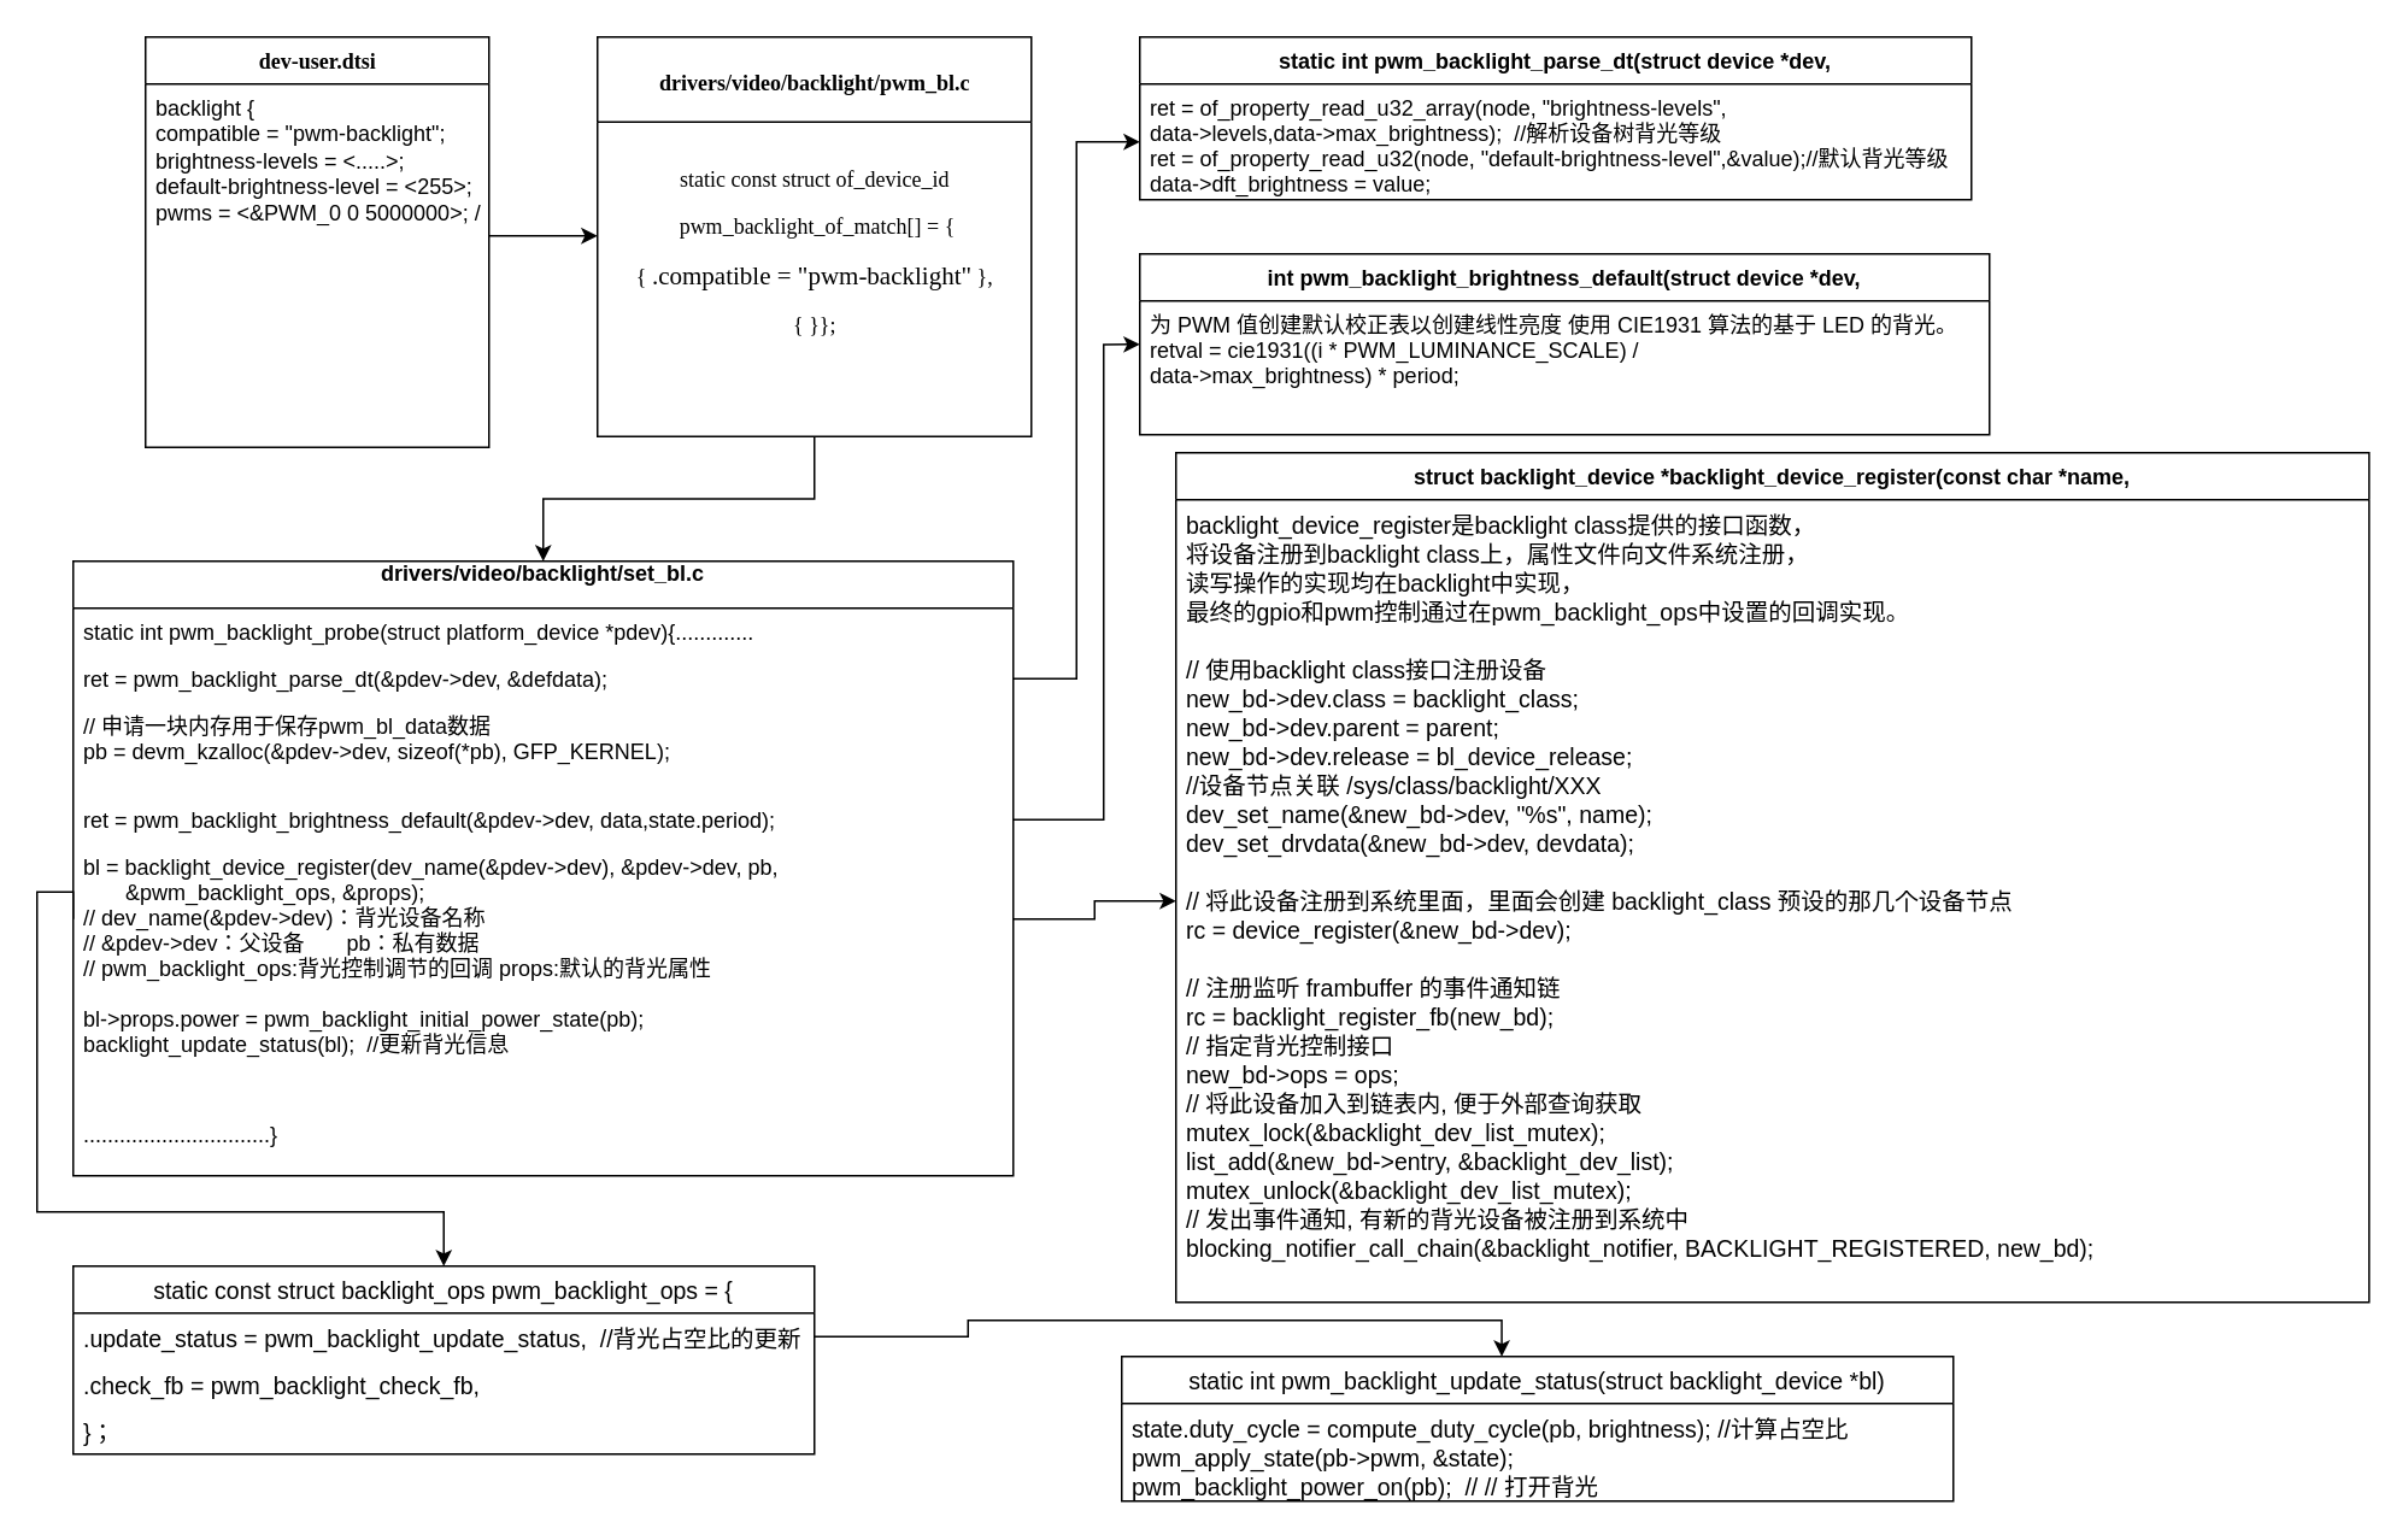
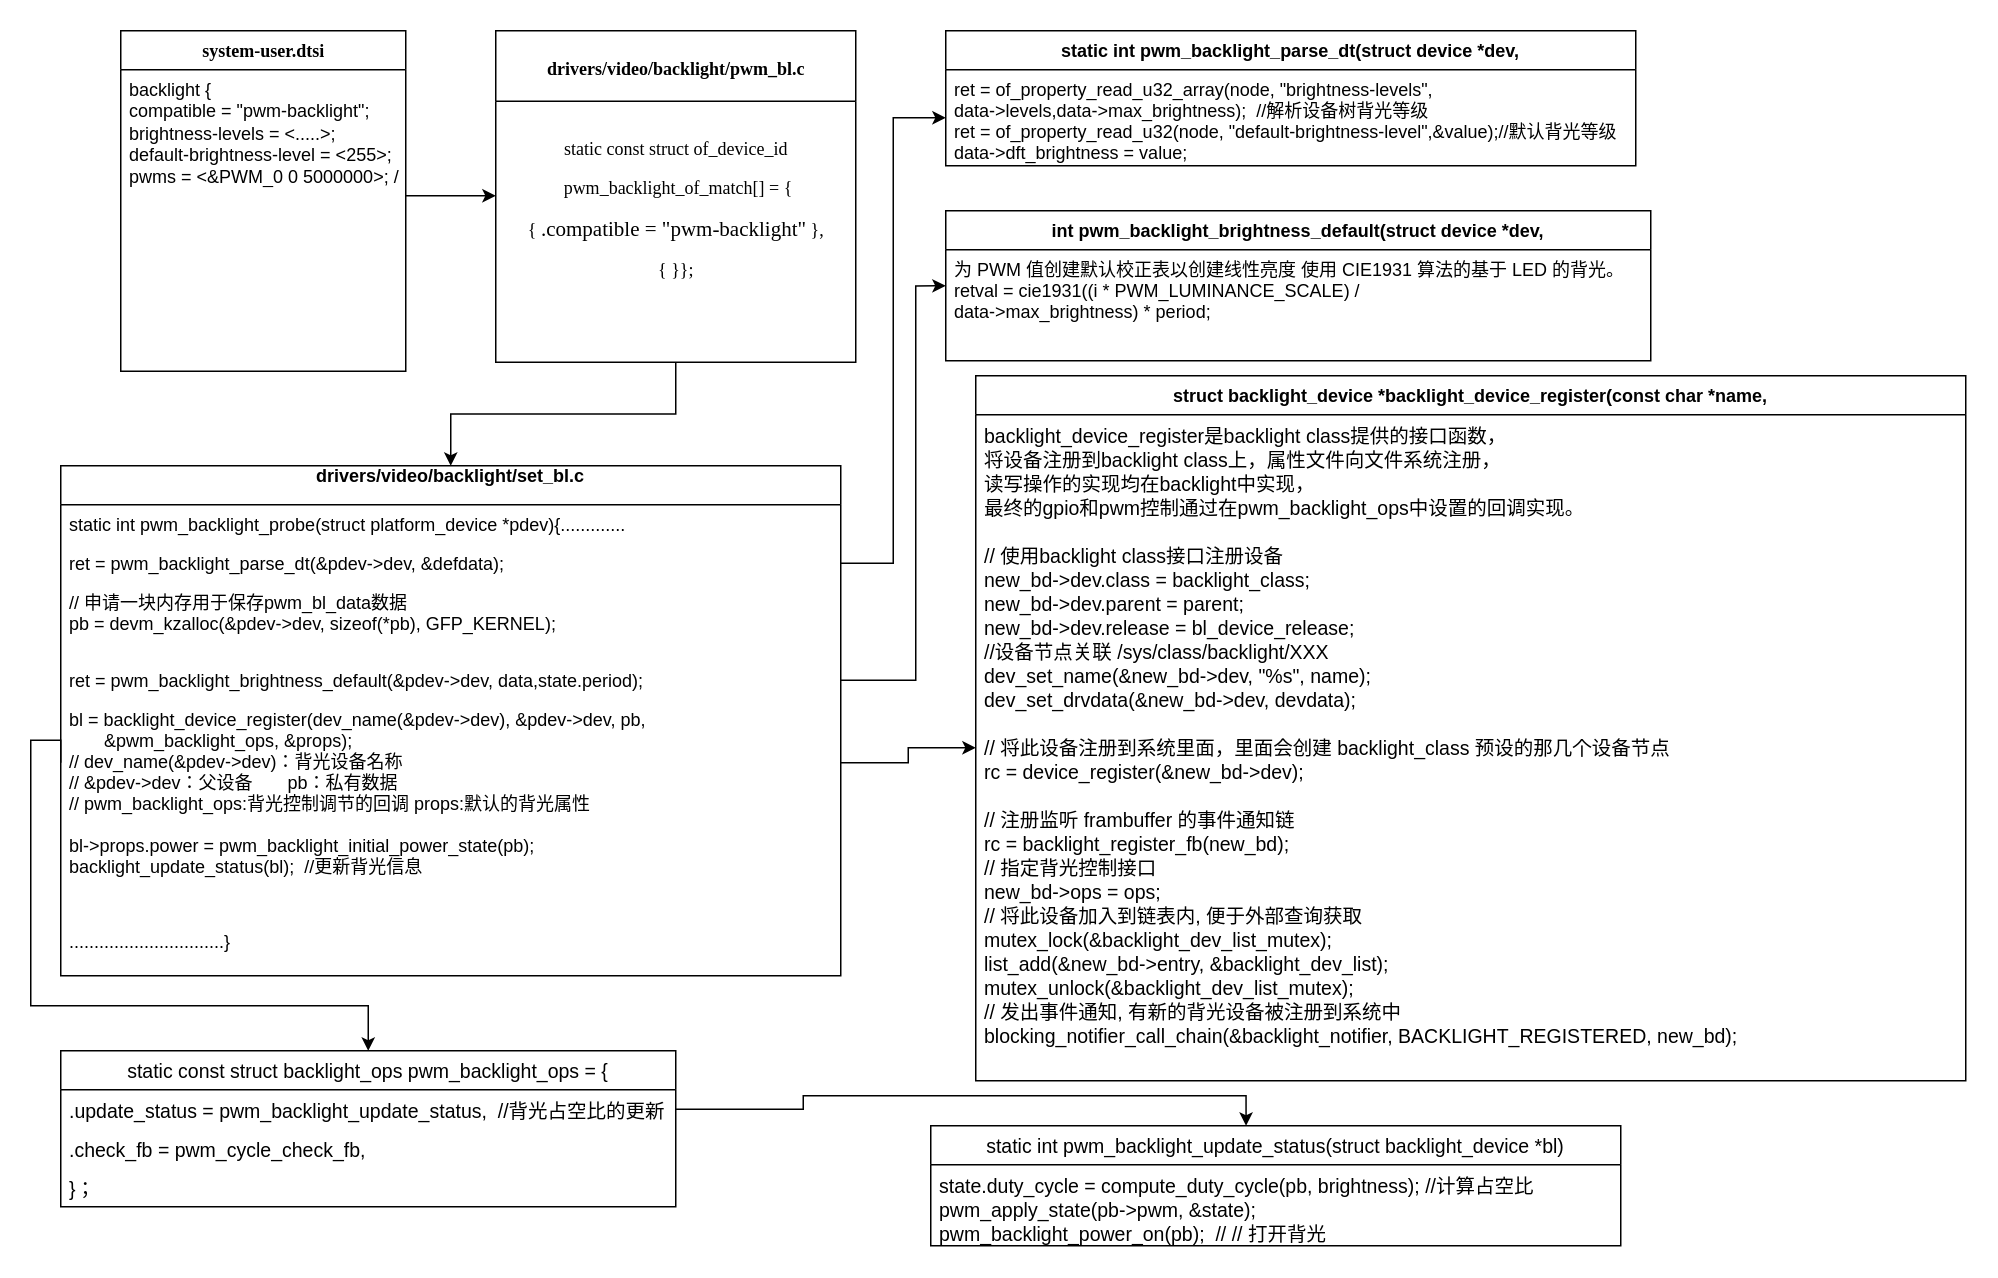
  <mxCell id="0" />
  <mxCell id="1" parent="0" />
- <mxCell id="2" value="dev-user.dtsi" style="swimlane;html=1;fontStyle=1;align=center;verticalAlign=top;childLayout=stackLayout;horizontal=1;startSize=26;horizontalStack=0;resizeParent=1;resizeLast=0;collapsible=1;marginBottom=0;swimlaneFillColor=#ffffff;rounded=0;shadow=0;comic=0;labelBackgroundColor=none;strokeWidth=1;fillColor=none;fontFamily=Verdana;fontSize=12" parent="1" vertex="1"><mxGeometry x="80" y="20" width="190" height="227" as="geometry" /></mxCell>
+ <mxCell id="2" value="system-user.dtsi" style="swimlane;html=1;fontStyle=1;align=center;verticalAlign=top;childLayout=stackLayout;horizontal=1;startSize=26;horizontalStack=0;resizeParent=1;resizeLast=0;collapsible=1;marginBottom=0;swimlaneFillColor=#ffffff;rounded=0;shadow=0;comic=0;labelBackgroundColor=none;strokeWidth=1;fillColor=none;fontFamily=Verdana;fontSize=12" parent="1" vertex="1"><mxGeometry x="80" y="20" width="190" height="227" as="geometry" /></mxCell>
  <mxCell id="3" value="&lt;div&gt;backlight {&lt;/div&gt;&lt;div&gt;&lt;span style=&quot;&quot;&gt;   &lt;/span&gt;compatible = &quot;pwm-backlight&quot;;&lt;/div&gt;&lt;div&gt;brightness-levels = &amp;lt;.....&amp;gt;;&lt;br&gt;&lt;/div&gt;&lt;div&gt;default-brightness-level = &amp;lt;255&amp;gt;;&lt;br&gt;&lt;/div&gt;&lt;div&gt;pwms = &amp;lt;&amp;amp;PWM_0 0 5000000&amp;gt;; /&lt;br&gt;&lt;/div&gt;" style="text;html=1;strokeColor=none;fillColor=none;align=left;verticalAlign=top;spacingLeft=4;spacingRight=4;whiteSpace=wrap;overflow=hidden;rotatable=0;points=[[0,0.5],[1,0.5]];portConstraint=eastwest;" parent="2" vertex="1"><mxGeometry y="26" width="190" height="124" as="geometry" /></mxCell>
  <mxCell id="4" value="+ method(device): type" style="text;html=1;strokeColor=none;fillColor=none;align=left;verticalAlign=top;spacingLeft=4;spacingRight=4;whiteSpace=wrap;overflow=hidden;rotatable=0;points=[[0,0.5],[1,0.5]];portConstraint=eastwest;" parent="2" vertex="1"><mxGeometry y="150" width="190" height="6" as="geometry" /></mxCell>
  <mxCell id="5" style="edgeStyle=orthogonalEdgeStyle;rounded=0;orthogonalLoop=1;jettySize=auto;html=1;exitX=0.5;exitY=1;exitDx=0;exitDy=0;entryX=0.5;entryY=0;entryDx=0;entryDy=0;" edge="1" parent="1" source="6" target="14"><mxGeometry relative="1" as="geometry" /></mxCell>
  <mxCell id="6" value="&lt;p class=&quot;MsoNormal&quot;&gt;drivers/video/backlight/pwm_bl.c&lt;/p&gt;&lt;p class=&quot;MsoNormal&quot;&gt;&lt;span style=&quot;background-color: initial;&quot;&gt;&lt;br&gt;&lt;/span&gt;&lt;/p&gt;&lt;p class=&quot;MsoNormal&quot;&gt;&lt;span style=&quot;font-weight: normal;&quot;&gt;&lt;span style=&quot;background-color: initial;&quot;&gt;static const&amp;nbsp;&lt;/span&gt;&lt;span style=&quot;background-color: initial;&quot;&gt;struct of_device_id&lt;/span&gt;&lt;/span&gt;&lt;/p&gt;&lt;p class=&quot;MsoNormal&quot;&gt;&lt;span style=&quot;font-weight: normal;&quot;&gt;&lt;span style=&quot;background-color: initial;&quot;&gt;&amp;nbsp;pwm_backlight_of_match[] = {&lt;/span&gt;&lt;br&gt;&lt;/span&gt;&lt;/p&gt;&lt;p class=&quot;MsoNormal&quot;&gt;&lt;span style=&quot;font-weight: normal;&quot;&gt;&lt;/span&gt;&lt;/p&gt;&lt;p class=&quot;MsoNormal&quot;&gt;&lt;span style=&quot;font-weight: normal;&quot;&gt;&lt;span&gt; &lt;/span&gt;&lt;span&gt;{ &lt;/span&gt;&lt;span style=&quot;font-family: Calibri; font-size: 10.5pt;&quot;&gt;.compatible = &quot;pwm-backlight&quot;&lt;/span&gt;&lt;span&gt;&amp;nbsp;},&lt;/span&gt;&lt;span&gt;&lt;/span&gt;&lt;/span&gt;&lt;/p&gt;&lt;p class=&quot;MsoNormal&quot;&gt;&lt;span style=&quot;font-weight: normal;&quot;&gt;&lt;span&gt; &lt;/span&gt;&lt;span&gt;{ }&lt;/span&gt;&lt;span style=&quot;background-color: initial;&quot;&gt;};&lt;/span&gt;&lt;/span&gt;&lt;/p&gt;&lt;p class=&quot;MsoNormal&quot;&gt;&lt;br&gt;&lt;/p&gt;&lt;p class=&quot;MsoNormal&quot;&gt;&lt;span&gt;&lt;br&gt;&lt;/span&gt;&lt;/p&gt;&lt;p class=&quot;MsoNormal&quot;&gt;&lt;span&gt;&lt;br&gt;&lt;/span&gt;&lt;/p&gt;&lt;p class=&quot;MsoNormal&quot;&gt;&lt;span&gt;&lt;br&gt;&lt;/span&gt;&lt;/p&gt;&lt;p class=&quot;MsoNormal&quot;&gt;&lt;span&gt;&lt;br&gt;&lt;/span&gt;&lt;/p&gt;&lt;br&gt;&lt;p class=&quot;MsoNormal&quot;&gt;&lt;span&gt;&lt;/span&gt;&lt;/p&gt;" style="swimlane;html=1;fontStyle=1;align=center;verticalAlign=top;childLayout=stackLayout;horizontal=1;startSize=47;horizontalStack=0;resizeParent=1;resizeLast=0;collapsible=1;marginBottom=0;swimlaneFillColor=#ffffff;rounded=0;shadow=0;comic=0;labelBackgroundColor=none;strokeWidth=1;fillColor=none;fontFamily=Verdana;fontSize=12" parent="1" vertex="1"><mxGeometry x="330" y="20" width="240" height="221" as="geometry" /></mxCell>
  <mxCell id="7" value="" style="endArrow=classic;html=1;rounded=0;" edge="1" parent="1"><mxGeometry width="50" height="50" relative="1" as="geometry"><mxPoint x="270" y="130" as="sourcePoint" /><mxPoint x="330" y="130" as="targetPoint" /></mxGeometry></mxCell>
  <mxCell id="8" value="static int pwm_backlight_parse_dt(struct device *dev," style="swimlane;fontStyle=1;childLayout=stackLayout;horizontal=1;startSize=26;fillColor=none;horizontalStack=0;resizeParent=1;resizeParentMax=0;resizeLast=0;collapsible=1;marginBottom=0;" vertex="1" parent="1"><mxGeometry x="630" y="20" width="460" height="90" as="geometry" /></mxCell>
  <mxCell id="9" value="ret = of_property_read_u32_array(node, &quot;brightness-levels&quot;,&#10;       data-&gt;levels,data-&gt;max_brightness);  //解析设备树背光等级&#10;ret = of_property_read_u32(node, &quot;default-brightness-level&quot;,&amp;value);//默认背光等级&#10;  data-&gt;dft_brightness = value;" style="text;strokeColor=none;fillColor=none;align=left;verticalAlign=top;spacingLeft=4;spacingRight=4;overflow=hidden;rotatable=0;points=[[0,0.5],[1,0.5]];portConstraint=eastwest;" vertex="1" parent="8"><mxGeometry y="26" width="460" height="64" as="geometry" /></mxCell>
  <mxCell id="10" value="int pwm_backlight_brightness_default(struct device *dev," style="swimlane;fontStyle=1;childLayout=stackLayout;horizontal=1;startSize=26;fillColor=none;horizontalStack=0;resizeParent=1;resizeParentMax=0;resizeLast=0;collapsible=1;marginBottom=0;" vertex="1" parent="1"><mxGeometry x="630" y="140" width="470" height="100" as="geometry" /></mxCell>
  <mxCell id="11" value="为 PWM 值创建默认校正表以创建线性亮度 使用 CIE1931 算法的基于 LED 的背光。&#10;retval = cie1931((i * PWM_LUMINANCE_SCALE) /&#10;     data-&gt;max_brightness) * period;" style="text;strokeColor=none;fillColor=none;align=left;verticalAlign=top;spacingLeft=4;spacingRight=4;overflow=hidden;rotatable=0;points=[[0,0.5],[1,0.5]];portConstraint=eastwest;" vertex="1" parent="10"><mxGeometry y="26" width="470" height="74" as="geometry" /></mxCell>
  <mxCell id="12" value="struct backlight_device *backlight_device_register(const char *name," style="swimlane;fontStyle=1;childLayout=stackLayout;horizontal=1;startSize=26;fillColor=none;horizontalStack=0;resizeParent=1;resizeParentMax=0;resizeLast=0;collapsible=1;marginBottom=0;movable=1;resizable=1;rotatable=1;deletable=1;editable=1;connectable=1;" vertex="1" parent="1"><mxGeometry x="650" y="250" width="660" height="470" as="geometry"><mxRectangle x="610" y="330" width="410" height="70" as="alternateBounds" /></mxGeometry></mxCell>
  <mxCell id="13" value="backlight_device_register是backlight class提供的接口函数，&#10;将设备注册到backlight class上，属性文件向文件系统注册，&#10;读写操作的实现均在backlight中实现，&#10;最终的gpio和pwm控制通过在pwm_backlight_ops中设置的回调实现。&#10;&#10;// 使用backlight class接口注册设备&#10;new_bd-&gt;dev.class = backlight_class;&#10; new_bd-&gt;dev.parent = parent;&#10; new_bd-&gt;dev.release = bl_device_release;&#10;//设备节点关联 /sys/class/backlight/XXX&#10; dev_set_name(&amp;new_bd-&gt;dev, &quot;%s&quot;, name);&#10; dev_set_drvdata(&amp;new_bd-&gt;dev, devdata);&#10;&#10; // 将此设备注册到系统里面，里面会创建 backlight_class 预设的那几个设备节点&#10; rc = device_register(&amp;new_bd-&gt;dev);&#10;&#10; // 注册监听 frambuffer 的事件通知链&#10; rc = backlight_register_fb(new_bd);&#10; // 指定背光控制接口&#10; new_bd-&gt;ops = ops;&#10; // 将此设备加入到链表内, 便于外部查询获取&#10; mutex_lock(&amp;backlight_dev_list_mutex);&#10; list_add(&amp;new_bd-&gt;entry, &amp;backlight_dev_list);&#10; mutex_unlock(&amp;backlight_dev_list_mutex);&#10; // 发出事件通知, 有新的背光设备被注册到系统中&#10; blocking_notifier_call_chain(&amp;backlight_notifier, BACKLIGHT_REGISTERED, new_bd);&#10;&#10;" style="text;strokeColor=none;fillColor=none;align=left;verticalAlign=top;spacingLeft=4;spacingRight=4;overflow=hidden;rotatable=0;points=[[0,0.5],[1,0.5]];portConstraint=eastwest;fontSize=13;" vertex="1" parent="12"><mxGeometry y="26" width="660" height="444" as="geometry" /></mxCell>
  <mxCell id="14" value="drivers/video/backlight/set_bl.c&#10;" style="swimlane;fontStyle=1;childLayout=stackLayout;horizontal=1;startSize=26;fillColor=none;horizontalStack=0;resizeParent=1;resizeParentMax=0;resizeLast=0;collapsible=1;marginBottom=0;" vertex="1" parent="1"><mxGeometry x="40" y="310" width="520" height="340" as="geometry" /></mxCell>
  <mxCell id="15" value="static int pwm_backlight_probe(struct platform_device *pdev){............." style="text;strokeColor=none;fillColor=none;align=left;verticalAlign=top;spacingLeft=4;spacingRight=4;overflow=hidden;rotatable=0;points=[[0,0.5],[1,0.5]];portConstraint=eastwest;" vertex="1" parent="14"><mxGeometry y="26" width="520" height="26" as="geometry" /></mxCell>
  <mxCell id="16" value="ret = pwm_backlight_parse_dt(&amp;pdev-&gt;dev, &amp;defdata);" style="text;strokeColor=none;fillColor=none;align=left;verticalAlign=top;spacingLeft=4;spacingRight=4;overflow=hidden;rotatable=0;points=[[0,0.5],[1,0.5]];portConstraint=eastwest;" vertex="1" parent="14"><mxGeometry y="52" width="520" height="26" as="geometry" /></mxCell>
  <mxCell id="17" value="// 申请一块内存用于保存pwm_bl_data数据&#10;pb = devm_kzalloc(&amp;pdev-&gt;dev, sizeof(*pb), GFP_KERNEL);" style="text;strokeColor=none;fillColor=none;align=left;verticalAlign=top;spacingLeft=4;spacingRight=4;overflow=hidden;rotatable=0;points=[[0,0.5],[1,0.5]];portConstraint=eastwest;" vertex="1" parent="14"><mxGeometry y="78" width="520" height="52" as="geometry" /></mxCell>
  <mxCell id="18" value="ret = pwm_backlight_brightness_default(&amp;pdev-&gt;dev, data,state.period);" style="text;strokeColor=none;fillColor=none;align=left;verticalAlign=top;spacingLeft=4;spacingRight=4;overflow=hidden;rotatable=0;points=[[0,0.5],[1,0.5]];portConstraint=eastwest;" vertex="1" parent="14"><mxGeometry y="130" width="520" height="26" as="geometry" /></mxCell>
  <mxCell id="19" value="bl = backlight_device_register(dev_name(&amp;pdev-&gt;dev), &amp;pdev-&gt;dev, pb,&#10;       &amp;pwm_backlight_ops, &amp;props);&#10;// dev_name(&amp;pdev-&gt;dev)：背光设备名称&#10;// &amp;pdev-&gt;dev：父设备       pb：私有数据&#10;// pwm_backlight_ops:背光控制调节的回调  props:默认的背光属性" style="text;strokeColor=none;fillColor=none;align=left;verticalAlign=top;spacingLeft=4;spacingRight=4;overflow=hidden;rotatable=0;points=[[0,0.5],[1,0.5]];portConstraint=eastwest;" vertex="1" parent="14"><mxGeometry y="156" width="520" height="84" as="geometry" /></mxCell>
  <mxCell id="20" value="bl-&gt;props.power = pwm_backlight_initial_power_state(pb);&#10;backlight_update_status(bl);  //更新背光信息&#10;&#10;&#10;" style="text;strokeColor=none;fillColor=none;align=left;verticalAlign=top;spacingLeft=4;spacingRight=4;overflow=hidden;rotatable=0;points=[[0,0.5],[1,0.5]];portConstraint=eastwest;" vertex="1" parent="14"><mxGeometry y="240" width="520" height="50" as="geometry" /></mxCell>
  <mxCell id="21" value="&#10;...............................}" style="text;strokeColor=none;fillColor=none;align=left;verticalAlign=top;spacingLeft=4;spacingRight=4;overflow=hidden;rotatable=0;points=[[0,0.5],[1,0.5]];portConstraint=eastwest;" vertex="1" parent="14"><mxGeometry y="290" width="520" height="50" as="geometry" /></mxCell>
  <mxCell id="22" style="edgeStyle=orthogonalEdgeStyle;rounded=0;orthogonalLoop=1;jettySize=auto;html=1;entryX=0;entryY=0.5;entryDx=0;entryDy=0;" edge="1" parent="1" source="16" target="9"><mxGeometry relative="1" as="geometry" /></mxCell>
  <mxCell id="23" value="static const struct backlight_ops pwm_backlight_ops = {" style="swimlane;fontStyle=0;childLayout=stackLayout;horizontal=1;startSize=26;fillColor=none;horizontalStack=0;resizeParent=1;resizeParentMax=0;resizeLast=0;collapsible=1;marginBottom=0;fontSize=13;" vertex="1" parent="1"><mxGeometry x="40" y="700" width="410" height="104" as="geometry" /></mxCell>
  <mxCell id="24" value=".update_status = pwm_backlight_update_status,  //背光占空比的更新" style="text;strokeColor=none;fillColor=none;align=left;verticalAlign=top;spacingLeft=4;spacingRight=4;overflow=hidden;rotatable=0;points=[[0,0.5],[1,0.5]];portConstraint=eastwest;fontSize=13;" vertex="1" parent="23"><mxGeometry y="26" width="410" height="26" as="geometry" /></mxCell>
- <mxCell id="25" value=".check_fb = pwm_backlight_check_fb," style="text;strokeColor=none;fillColor=none;align=left;verticalAlign=top;spacingLeft=4;spacingRight=4;overflow=hidden;rotatable=0;points=[[0,0.5],[1,0.5]];portConstraint=eastwest;fontSize=13;" vertex="1" parent="23"><mxGeometry y="52" width="410" height="26" as="geometry" /></mxCell>
+ <mxCell id="25" value=".check_fb = pwm_cycle_check_fb," style="text;strokeColor=none;fillColor=none;align=left;verticalAlign=top;spacingLeft=4;spacingRight=4;overflow=hidden;rotatable=0;points=[[0,0.5],[1,0.5]];portConstraint=eastwest;fontSize=13;" vertex="1" parent="23"><mxGeometry y="52" width="410" height="26" as="geometry" /></mxCell>
  <mxCell id="26" value="}；" style="text;strokeColor=none;fillColor=none;align=left;verticalAlign=top;spacingLeft=4;spacingRight=4;overflow=hidden;rotatable=0;points=[[0,0.5],[1,0.5]];portConstraint=eastwest;fontSize=13;" vertex="1" parent="23"><mxGeometry y="78" width="410" height="26" as="geometry" /></mxCell>
  <mxCell id="27" style="edgeStyle=orthogonalEdgeStyle;rounded=0;orthogonalLoop=1;jettySize=auto;html=1;exitX=0;exitY=0.5;exitDx=0;exitDy=0;entryX=0.5;entryY=0;entryDx=0;entryDy=0;fontSize=13;" edge="1" parent="1" source="19" target="23"><mxGeometry relative="1" as="geometry"><Array as="points"><mxPoint x="40" y="493" /><mxPoint y="493" x="20" /><mxPoint y="670" x="20" /><mxPoint x="245" y="670" /></Array></mxGeometry></mxCell>
  <mxCell id="28" value="static int pwm_backlight_update_status(struct backlight_device *bl)" style="swimlane;fontStyle=0;childLayout=stackLayout;horizontal=1;startSize=26;fillColor=none;horizontalStack=0;resizeParent=1;resizeParentMax=0;resizeLast=0;collapsible=1;marginBottom=0;fontSize=13;" vertex="1" parent="1"><mxGeometry x="620" y="750" width="460" height="80" as="geometry" /></mxCell>
  <mxCell id="29" value="state.duty_cycle = compute_duty_cycle(pb, brightness); //计算占空比&#10;  pwm_apply_state(pb-&gt;pwm, &amp;state);&#10;  pwm_backlight_power_on(pb);  // // 打开背光" style="text;strokeColor=none;fillColor=none;align=left;verticalAlign=top;spacingLeft=4;spacingRight=4;overflow=hidden;rotatable=0;points=[[0,0.5],[1,0.5]];portConstraint=eastwest;fontSize=13;" vertex="1" parent="28"><mxGeometry y="26" width="460" height="54" as="geometry" /></mxCell>
  <mxCell id="30" style="edgeStyle=orthogonalEdgeStyle;rounded=0;orthogonalLoop=1;jettySize=auto;html=1;entryX=0;entryY=0.325;entryDx=0;entryDy=0;entryPerimeter=0;fontSize=13;" edge="1" parent="1" source="18" target="11"><mxGeometry relative="1" as="geometry"><Array as="points"><mxPoint x="610" y="453" /><mxPoint x="610" y="190" /></Array></mxGeometry></mxCell>
  <mxCell id="31" value="" style="edgeStyle=orthogonalEdgeStyle;rounded=0;orthogonalLoop=1;jettySize=auto;html=1;fontSize=13;" edge="1" parent="1" source="19" target="13"><mxGeometry relative="1" as="geometry" /></mxCell>
  <mxCell id="32" style="edgeStyle=orthogonalEdgeStyle;rounded=0;orthogonalLoop=1;jettySize=auto;html=1;entryX=0.457;entryY=0;entryDx=0;entryDy=0;entryPerimeter=0;fontSize=13;" edge="1" parent="1" source="24" target="28"><mxGeometry relative="1" as="geometry" /></mxCell>
